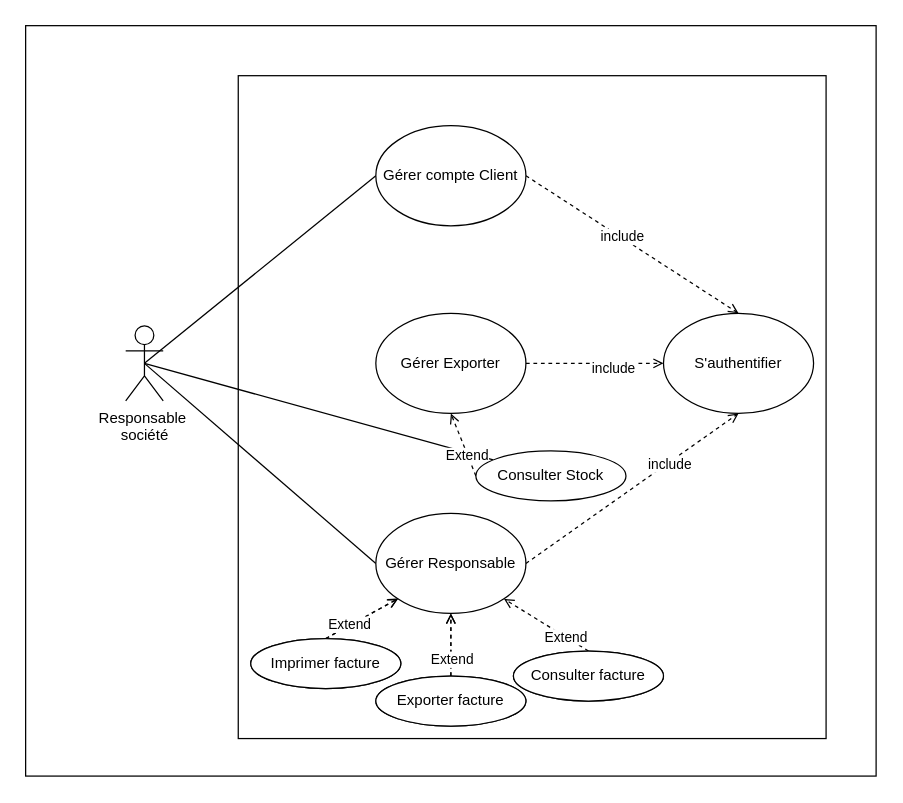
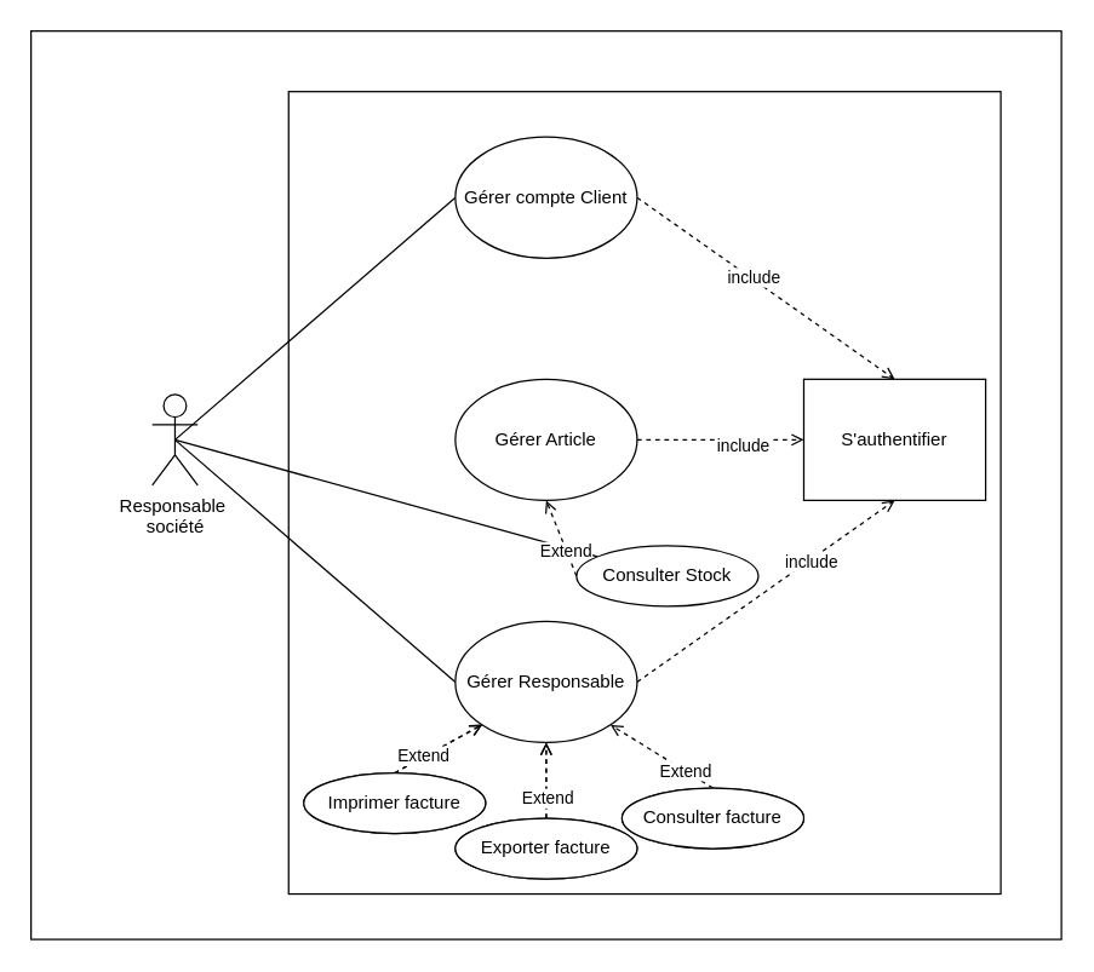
  <mxCell id="0" />
  <mxCell id="1" parent="0" />
  <mxCell id="2" value="" style="rounded=0;whiteSpace=wrap;html=1;" vertex="1" parent="1"><mxGeometry x="20" width="680" height="600" as="geometry" y="20" /></mxCell>
  <mxCell id="3" value="" style="rounded=0;whiteSpace=wrap;html=1;" vertex="1" parent="1"><mxGeometry x="190" y="60" width="470" height="530" as="geometry" /></mxCell>
  <mxCell id="4" style="rounded=0;orthogonalLoop=1;jettySize=auto;html=1;exitX=0.5;exitY=0.5;exitDx=0;exitDy=0;exitPerimeter=0;entryX=0;entryY=0.5;entryDx=0;entryDy=0;endArrow=none;endFill=0;" edge="1" parent="1" source="7" target="10"><mxGeometry relative="1" as="geometry" /></mxCell>
  <mxCell id="5" style="rounded=0;orthogonalLoop=1;jettySize=auto;html=1;exitX=0.5;exitY=0.5;exitDx=0;exitDy=0;exitPerimeter=0;endArrow=none;endFill=0;" edge="1" parent="1" source="7" target="24"><mxGeometry relative="1" as="geometry" /></mxCell>
  <mxCell id="6" style="rounded=0;orthogonalLoop=1;jettySize=auto;html=1;exitX=0.5;exitY=0.5;exitDx=0;exitDy=0;exitPerimeter=0;entryX=0;entryY=0.5;entryDx=0;entryDy=0;endArrow=none;endFill=0;" edge="1" parent="1" source="7" target="12"><mxGeometry relative="1" as="geometry" /></mxCell>
  <mxCell id="7" value="Responsable&amp;nbsp;&lt;br&gt;société" style="shape=umlActor;verticalLabelPosition=bottom;verticalAlign=top;html=1;outlineConnect=0;" vertex="1" parent="1"><mxGeometry x="100" y="260" width="30" height="60" as="geometry" /></mxCell>
  <mxCell id="8" style="rounded=0;orthogonalLoop=1;jettySize=auto;html=1;exitX=1;exitY=0.5;exitDx=0;exitDy=0;entryX=0.5;entryY=0;entryDx=0;entryDy=0;endArrow=open;endFill=0;dashed=1;" edge="1" parent="1" source="10" target="32"><mxGeometry relative="1" as="geometry" /></mxCell>
  <mxCell id="9" value="include" style="edgeLabel;html=1;align=center;verticalAlign=middle;resizable=0;points=[];" vertex="1" connectable="0" parent="8"><mxGeometry x="-0.102" y="1" relative="1" as="geometry"><mxPoint as="offset" /></mxGeometry></mxCell>
- <mxCell id="10" value="Gérer compte Client" style="ellipse;whiteSpace=wrap;html=1;" vertex="1" parent="1"><mxGeometry x="300" y="100" width="120" height="80" as="geometry" /></mxCell>
- <mxCell id="11" value="Gérer Exporter" style="ellipse;whiteSpace=wrap;html=1;" vertex="1" parent="1"><mxGeometry x="300" y="250" width="120" height="80" as="geometry" /></mxCell>
+ <mxCell id="10" value="Gérer compte Client" style="ellipse;whiteSpace=wrap;html=1;" vertex="1" parent="1"><mxGeometry x="300" y="90" width="120" height="80" as="geometry" /></mxCell>
+ <mxCell id="11" value="Gérer Article" style="ellipse;whiteSpace=wrap;html=1;" vertex="1" parent="1"><mxGeometry x="300" y="250" width="120" height="80" as="geometry" /></mxCell>
  <mxCell id="12" value="Gérer Responsable" style="ellipse;whiteSpace=wrap;html=1;" vertex="1" parent="1"><mxGeometry x="300" y="410" width="120" height="80" as="geometry" /></mxCell>
  <mxCell id="13" style="rounded=0;orthogonalLoop=1;jettySize=auto;html=1;exitX=0.5;exitY=0;exitDx=0;exitDy=0;entryX=0;entryY=1;entryDx=0;entryDy=0;dashed=1;endArrow=open;endFill=0;" edge="1" parent="1" source="15" target="12"><mxGeometry relative="1" as="geometry"><mxPoint x="430" y="460" as="targetPoint" /></mxGeometry></mxCell>
  <mxCell id="14" value="Extend" style="edgeLabel;html=1;align=center;verticalAlign=middle;resizable=0;points=[];" vertex="1" connectable="0" parent="13"><mxGeometry x="-0.333" y="1" relative="1" as="geometry"><mxPoint as="offset" /></mxGeometry></mxCell>
  <mxCell id="15" value="Imprimer facture" style="ellipse;whiteSpace=wrap;html=1;" vertex="1" parent="1"><mxGeometry x="200" y="510" width="120" height="40" as="geometry" /></mxCell>
  <mxCell id="16" style="rounded=0;orthogonalLoop=1;jettySize=auto;html=1;exitX=0.5;exitY=0;exitDx=0;exitDy=0;entryX=0.5;entryY=1;entryDx=0;entryDy=0;dashed=1;endArrow=open;endFill=0;" edge="1" parent="1" source="18" target="12"><mxGeometry relative="1" as="geometry" /></mxCell>
  <mxCell id="17" value="Extend" style="edgeLabel;html=1;align=center;verticalAlign=middle;resizable=0;points=[];" vertex="1" connectable="0" parent="16"><mxGeometry x="-0.434" relative="1" as="geometry"><mxPoint as="offset" /></mxGeometry></mxCell>
  <mxCell id="18" value="Exporter facture" style="ellipse;whiteSpace=wrap;html=1;" vertex="1" parent="1"><mxGeometry x="300" y="540" width="120" height="40" as="geometry" /></mxCell>
  <mxCell id="19" style="rounded=0;orthogonalLoop=1;jettySize=auto;html=1;exitX=0.5;exitY=0;exitDx=0;exitDy=0;dashed=1;endArrow=open;endFill=0;entryX=1;entryY=1;entryDx=0;entryDy=0;" edge="1" parent="1" source="21" target="12"><mxGeometry relative="1" as="geometry"><mxPoint x="410" y="450" as="targetPoint" /></mxGeometry></mxCell>
  <mxCell id="20" value="Extend" style="edgeLabel;html=1;align=center;verticalAlign=middle;resizable=0;points=[];" vertex="1" connectable="0" parent="19"><mxGeometry x="-0.434" relative="1" as="geometry"><mxPoint as="offset" /></mxGeometry></mxCell>
  <mxCell id="21" value="Consulter facture" style="ellipse;whiteSpace=wrap;html=1;" vertex="1" parent="1"><mxGeometry x="410" y="520" width="120" height="40" as="geometry" /></mxCell>
  <mxCell id="22" style="rounded=0;orthogonalLoop=1;jettySize=auto;html=1;exitX=0;exitY=0.5;exitDx=0;exitDy=0;entryX=0.5;entryY=1;entryDx=0;entryDy=0;dashed=1;endArrow=open;endFill=0;" edge="1" parent="1" source="24" target="11"><mxGeometry relative="1" as="geometry"><mxPoint x="290" y="320" as="targetPoint" /></mxGeometry></mxCell>
  <mxCell id="23" value="Extend" style="edgeLabel;html=1;align=center;verticalAlign=middle;resizable=0;points=[];" vertex="1" connectable="0" parent="22"><mxGeometry x="-0.333" y="1" relative="1" as="geometry"><mxPoint as="offset" /></mxGeometry></mxCell>
  <mxCell id="24" value="Consulter Stock" style="ellipse;whiteSpace=wrap;html=1;" vertex="1" parent="1"><mxGeometry x="380" y="360" width="120" height="40" as="geometry" /></mxCell>
  <mxCell id="25" style="rounded=0;orthogonalLoop=1;jettySize=auto;html=1;exitX=0.5;exitY=0;exitDx=0;exitDy=0;entryX=0;entryY=1;entryDx=0;entryDy=0;dashed=1;endArrow=open;endFill=0;" edge="1" source="27" parent="1"><mxGeometry relative="1" as="geometry"><mxPoint x="318" y="478" as="targetPoint" /></mxGeometry></mxCell>
  <mxCell id="26" value="Extend" style="edgeLabel;html=1;align=center;verticalAlign=middle;resizable=0;points=[];" vertex="1" connectable="0" parent="25"><mxGeometry x="-0.333" y="1" relative="1" as="geometry"><mxPoint as="offset" /></mxGeometry></mxCell>
  <mxCell id="27" value="Imprimer facture" style="ellipse;whiteSpace=wrap;html=1;" vertex="1" parent="1"><mxGeometry x="200" y="510" width="120" height="40" as="geometry" /></mxCell>
  <mxCell id="28" value="Exporter facture" style="ellipse;whiteSpace=wrap;html=1;" vertex="1" parent="1"><mxGeometry x="300" y="540" width="120" height="40" as="geometry" /></mxCell>
  <mxCell id="29" style="rounded=0;orthogonalLoop=1;jettySize=auto;html=1;exitX=0.5;exitY=0;exitDx=0;exitDy=0;entryX=0.5;entryY=1;entryDx=0;entryDy=0;dashed=1;endArrow=open;endFill=0;" edge="1" source="28" parent="1"><mxGeometry relative="1" as="geometry"><mxPoint x="360" y="490" as="targetPoint" /></mxGeometry></mxCell>
  <mxCell id="30" value="Extend" style="edgeLabel;html=1;align=center;verticalAlign=middle;resizable=0;points=[];" vertex="1" connectable="0" parent="29"><mxGeometry x="-0.434" relative="1" as="geometry"><mxPoint as="offset" /></mxGeometry></mxCell>
  <mxCell id="31" value="Consulter facture" style="ellipse;whiteSpace=wrap;html=1;" vertex="1" parent="1"><mxGeometry x="410" y="520" width="120" height="40" as="geometry" /></mxCell>
- <mxCell id="32" value="S'authentifier" style="ellipse;whiteSpace=wrap;html=1;" vertex="1" parent="1"><mxGeometry x="530" y="250" width="120" height="80" as="geometry" /></mxCell>
+ <mxCell id="32" value="S'authentifier" style="whiteSpace=wrap;html=1;rounded=0;" vertex="1" parent="1"><mxGeometry x="530" y="250" width="120" height="80" as="geometry" /></mxCell>
  <mxCell id="33" style="rounded=0;orthogonalLoop=1;jettySize=auto;html=1;exitX=1;exitY=0.5;exitDx=0;exitDy=0;entryX=0;entryY=0.5;entryDx=0;entryDy=0;endArrow=open;endFill=0;dashed=1;" edge="1" parent="1" source="11" target="32"><mxGeometry relative="1" as="geometry"><mxPoint x="430" y="150" as="sourcePoint" /><mxPoint x="558" y="282" as="targetPoint" /></mxGeometry></mxCell>
  <mxCell id="34" value="include" style="edgeLabel;html=1;align=center;verticalAlign=middle;resizable=0;points=[];" vertex="1" connectable="0" parent="33"><mxGeometry x="0.258" y="-3" relative="1" as="geometry"><mxPoint as="offset" /></mxGeometry></mxCell>
  <mxCell id="35" style="rounded=0;orthogonalLoop=1;jettySize=auto;html=1;exitX=1;exitY=0.5;exitDx=0;exitDy=0;endArrow=open;endFill=0;dashed=1;entryX=0.5;entryY=1;entryDx=0;entryDy=0;" edge="1" parent="1" source="12" target="32"><mxGeometry relative="1" as="geometry"><mxPoint x="430" y="300" as="sourcePoint" /><mxPoint x="540" y="300" as="targetPoint" /></mxGeometry></mxCell>
  <mxCell id="36" value="include" style="edgeLabel;html=1;align=center;verticalAlign=middle;resizable=0;points=[];" vertex="1" connectable="0" parent="35"><mxGeometry x="0.344" y="-1" relative="1" as="geometry"><mxPoint as="offset" /></mxGeometry></mxCell>
